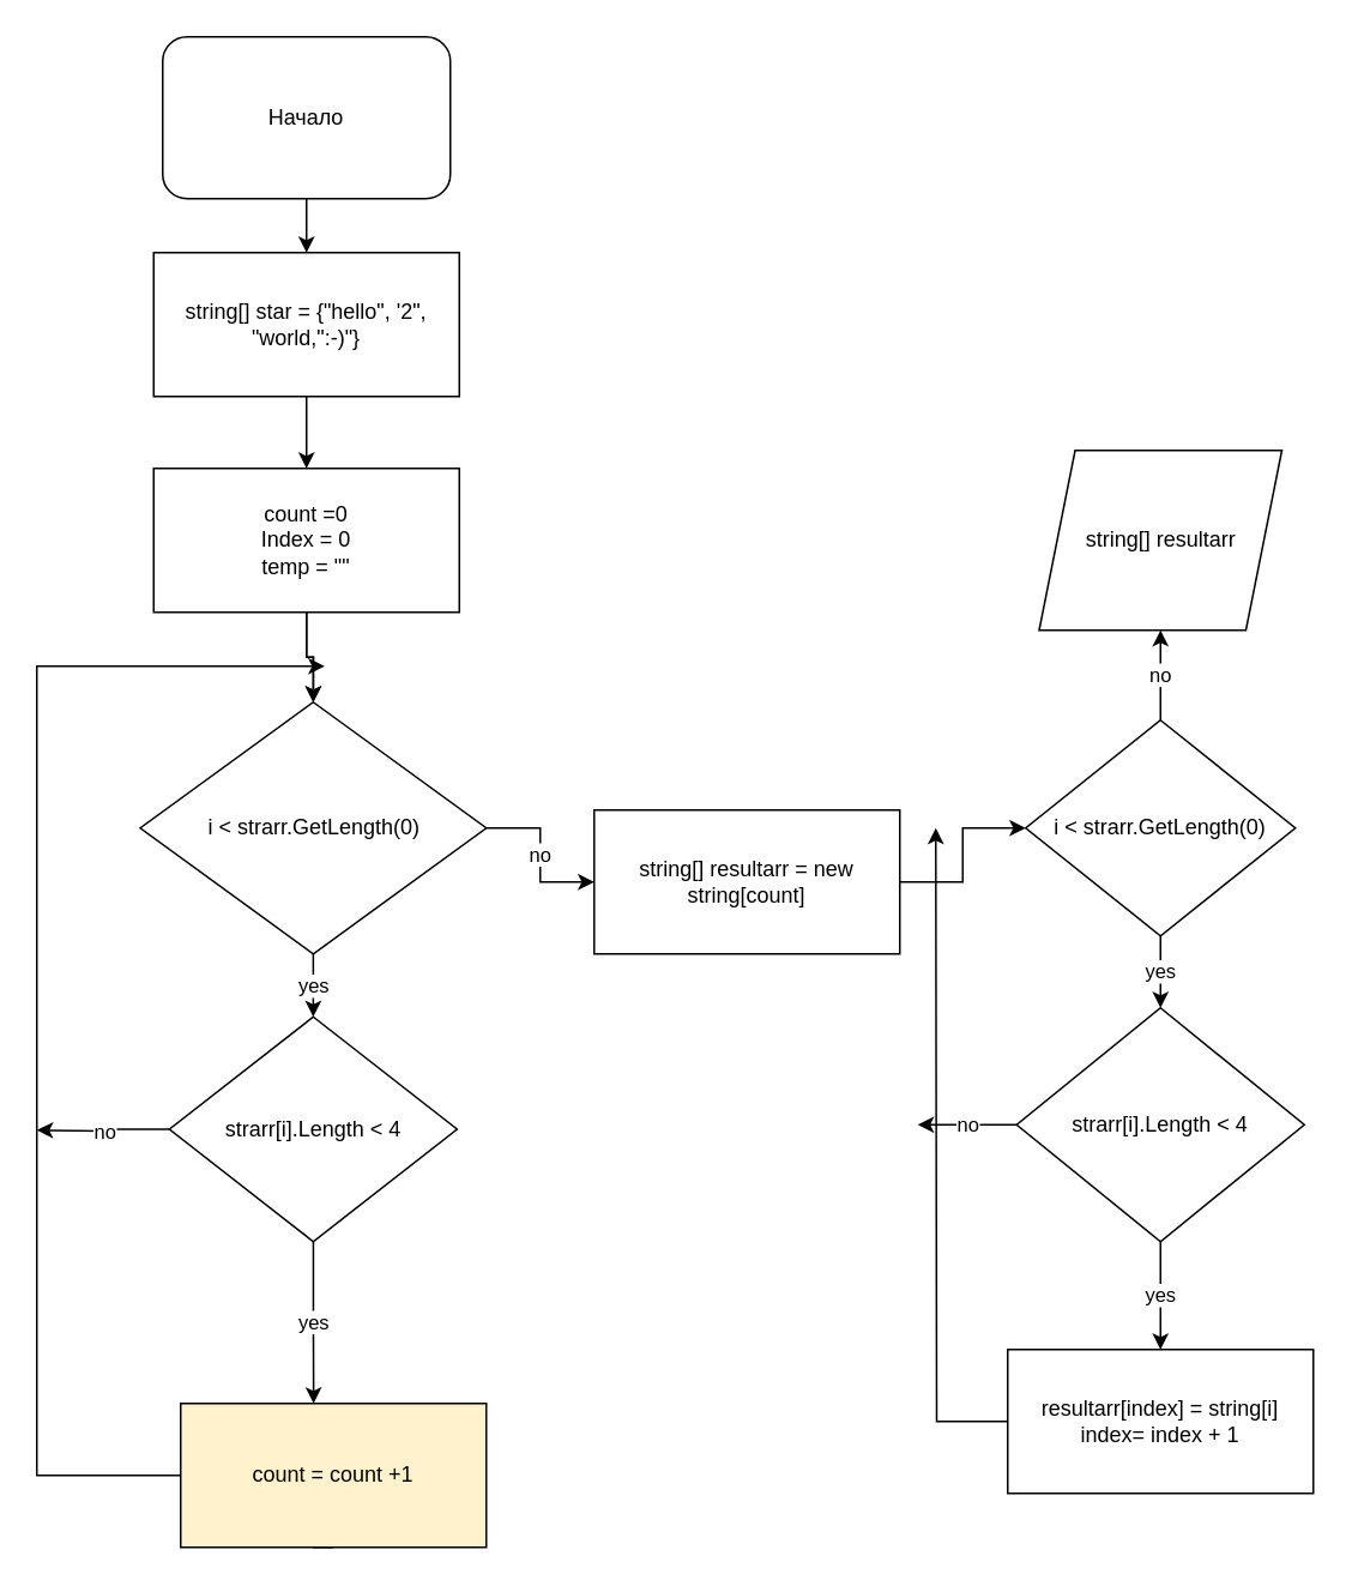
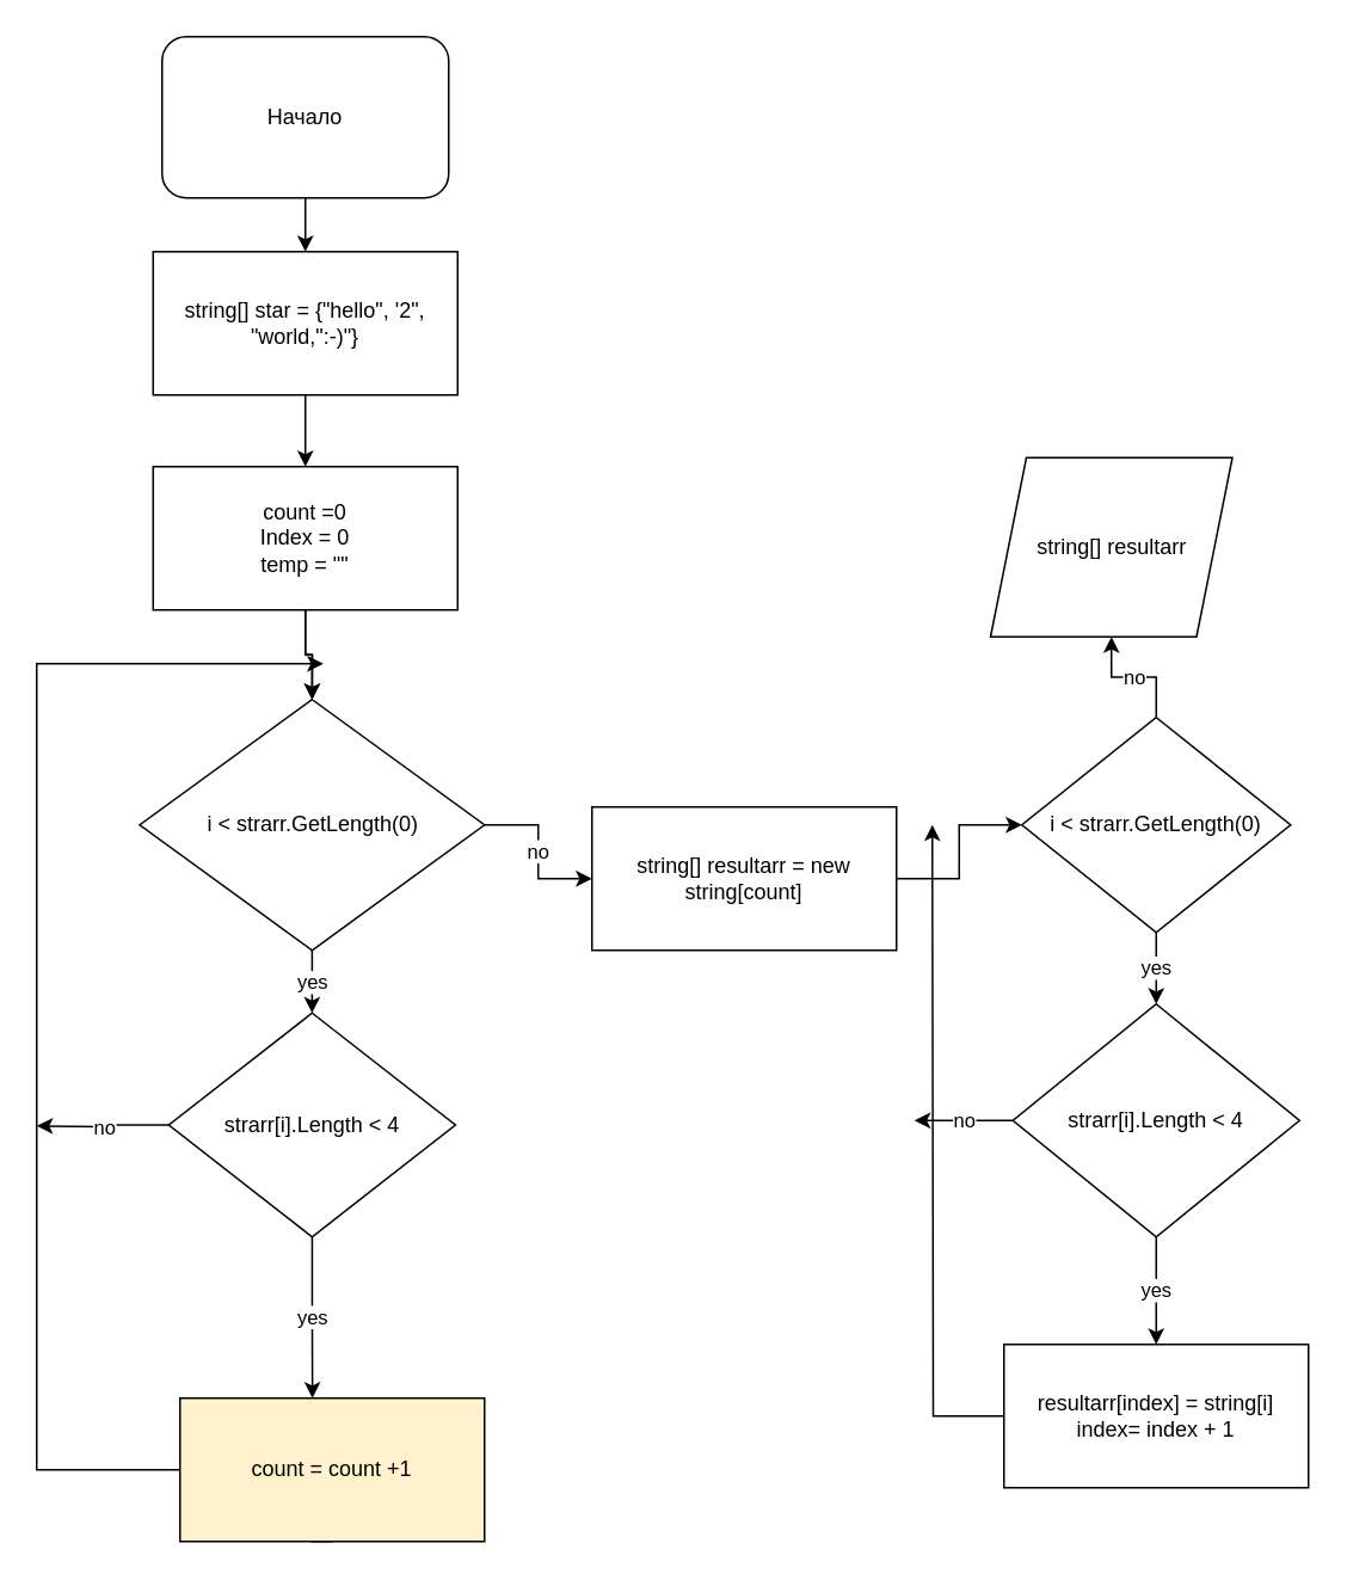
  <mxCell id="0" />
  <mxCell id="1" parent="0" />
  <mxCell id="2" style="edgeStyle=orthogonalEdgeStyle;rounded=0;orthogonalLoop=1;jettySize=auto;html=1;exitX=0.5;exitY=1;exitDx=0;exitDy=0;entryX=0.5;entryY=0;entryDx=0;entryDy=0;" edge="1" parent="1" source="3" target="5"><mxGeometry relative="1" as="geometry" /></mxCell>
  <mxCell id="3" value="Начало" style="rounded=1;whiteSpace=wrap;html=1;" vertex="1" parent="1"><mxGeometry x="90" y="20" width="160" height="90" as="geometry" /></mxCell>
  <mxCell id="4" style="edgeStyle=orthogonalEdgeStyle;rounded=0;orthogonalLoop=1;jettySize=auto;html=1;" edge="1" parent="1" source="5" target="8"><mxGeometry relative="1" as="geometry" /></mxCell>
  <mxCell id="5" value="string[] star = {&quot;hello&quot;, '2&quot;, &quot;world,&quot;:-)&quot;}" style="rounded=0;whiteSpace=wrap;html=1;" vertex="1" parent="1"><mxGeometry x="85" y="140" width="170" height="80" as="geometry" /></mxCell>
  <mxCell id="6" style="edgeStyle=orthogonalEdgeStyle;rounded=0;orthogonalLoop=1;jettySize=auto;html=1;exitX=0.5;exitY=1;exitDx=0;exitDy=0;entryX=0.5;entryY=0;entryDx=0;entryDy=0;" edge="1" parent="1" source="8" target="11"><mxGeometry relative="1" as="geometry" /></mxCell>
  <mxCell id="7" value="" style="edgeStyle=orthogonalEdgeStyle;rounded=0;orthogonalLoop=1;jettySize=auto;html=1;" edge="1" parent="1" source="8" target="11"><mxGeometry relative="1" as="geometry" /></mxCell>
  <mxCell id="8" value="count =0&lt;br&gt;Index = 0&lt;br&gt;temp = &quot;&quot;" style="rounded=0;whiteSpace=wrap;html=1;" vertex="1" parent="1"><mxGeometry x="85" y="260" width="170" height="80" as="geometry" /></mxCell>
  <mxCell id="9" value="no" style="edgeStyle=orthogonalEdgeStyle;rounded=0;orthogonalLoop=1;jettySize=auto;html=1;" edge="1" parent="1" source="11" target="15"><mxGeometry relative="1" as="geometry" /></mxCell>
  <mxCell id="10" value="yes" style="edgeStyle=orthogonalEdgeStyle;rounded=0;orthogonalLoop=1;jettySize=auto;html=1;exitX=0.5;exitY=1;exitDx=0;exitDy=0;entryX=0.5;entryY=0;entryDx=0;entryDy=0;" edge="1" parent="1" source="11" target="18"><mxGeometry relative="1" as="geometry" /></mxCell>
  <mxCell id="11" value="i &lt; strarr.GetLength(0)" style="rhombus;whiteSpace=wrap;html=1;" vertex="1" parent="1"><mxGeometry x="77.5" y="390" width="192.5" height="140" as="geometry" /></mxCell>
  <mxCell id="12" style="edgeStyle=orthogonalEdgeStyle;rounded=0;orthogonalLoop=1;jettySize=auto;html=1;exitX=0.5;exitY=1;exitDx=0;exitDy=0;" edge="1" parent="1" source="13"><mxGeometry relative="1" as="geometry"><mxPoint x="180" y="370" as="targetPoint" /><Array as="points"><mxPoint x="174" y="860" /><mxPoint x="174" y="820" /><mxPoint x="20" y="820" /><mxPoint x="20" y="370" /></Array></mxGeometry></mxCell>
  <mxCell id="13" value="count = count +1" style="rounded=0;whiteSpace=wrap;html=1;fillColor=#fff2cc;" vertex="1" parent="1"><mxGeometry x="100" y="780" width="170" height="80" as="geometry" /></mxCell>
  <mxCell id="14" style="edgeStyle=orthogonalEdgeStyle;rounded=0;orthogonalLoop=1;jettySize=auto;html=1;entryX=0;entryY=0.5;entryDx=0;entryDy=0;" edge="1" parent="1" source="15" target="21"><mxGeometry relative="1" as="geometry" /></mxCell>
  <mxCell id="15" value="string[] resultarr = new string[count]" style="rounded=0;whiteSpace=wrap;html=1;" vertex="1" parent="1"><mxGeometry x="330" y="450" width="170" height="80" as="geometry" /></mxCell>
  <mxCell id="16" value="yes" style="edgeStyle=orthogonalEdgeStyle;rounded=0;orthogonalLoop=1;jettySize=auto;html=1;entryX=0.435;entryY=0;entryDx=0;entryDy=0;entryPerimeter=0;" edge="1" parent="1" source="18" target="13"><mxGeometry relative="1" as="geometry" /></mxCell>
  <mxCell id="17" value="no" style="edgeStyle=orthogonalEdgeStyle;rounded=0;orthogonalLoop=1;jettySize=auto;html=1;exitX=0;exitY=0.5;exitDx=0;exitDy=0;" edge="1" parent="1" source="18"><mxGeometry relative="1" as="geometry"><mxPoint x="20" y="628" as="targetPoint" /></mxGeometry></mxCell>
  <mxCell id="18" value="strarr[i].Length &amp;lt; 4" style="rhombus;whiteSpace=wrap;html=1;" vertex="1" parent="1"><mxGeometry x="93.75" y="565" width="160" height="125" as="geometry" /></mxCell>
  <mxCell id="19" value="yes" style="edgeStyle=orthogonalEdgeStyle;rounded=0;orthogonalLoop=1;jettySize=auto;html=1;entryX=0.5;entryY=0;entryDx=0;entryDy=0;" edge="1" parent="1" source="21" target="24"><mxGeometry relative="1" as="geometry" /></mxCell>
  <mxCell id="20" value="no" style="edgeStyle=orthogonalEdgeStyle;rounded=0;orthogonalLoop=1;jettySize=auto;html=1;entryX=0.5;entryY=1;entryDx=0;entryDy=0;" edge="1" parent="1" source="21" target="27"><mxGeometry relative="1" as="geometry" /></mxCell>
  <mxCell id="21" value="i &amp;lt; strarr.GetLength(0)" style="rhombus;whiteSpace=wrap;html=1;" vertex="1" parent="1"><mxGeometry x="570" y="400" width="150" height="120" as="geometry" /></mxCell>
  <mxCell id="22" value="yes" style="edgeStyle=orthogonalEdgeStyle;rounded=0;orthogonalLoop=1;jettySize=auto;html=1;" edge="1" parent="1" source="24" target="26"><mxGeometry relative="1" as="geometry" /></mxCell>
  <mxCell id="23" value="no" style="edgeStyle=orthogonalEdgeStyle;rounded=0;orthogonalLoop=1;jettySize=auto;html=1;" edge="1" parent="1" source="24"><mxGeometry relative="1" as="geometry"><mxPoint x="510" y="625" as="targetPoint" /></mxGeometry></mxCell>
  <mxCell id="24" value="strarr[i].Length &amp;lt; 4" style="rhombus;whiteSpace=wrap;html=1;" vertex="1" parent="1"><mxGeometry x="565" y="560" width="160" height="130" as="geometry" /></mxCell>
  <mxCell id="25" style="edgeStyle=orthogonalEdgeStyle;rounded=0;orthogonalLoop=1;jettySize=auto;html=1;" edge="1" parent="1" source="26"><mxGeometry relative="1" as="geometry"><mxPoint x="520" y="460" as="targetPoint" /></mxGeometry></mxCell>
  <mxCell id="26" value="resultarr[index] = string[i]&lt;br&gt;index= index + 1" style="rounded=0;whiteSpace=wrap;html=1;" vertex="1" parent="1"><mxGeometry x="560" y="750" width="170" height="80" as="geometry" /></mxCell>
- <mxCell id="27" value="string[] resultarr" style="shape=parallelogram;perimeter=parallelogramPerimeter;whiteSpace=wrap;html=1;fixedSize=1;" vertex="1" parent="1"><mxGeometry x="577.5" y="250" width="135" height="100" as="geometry" /></mxCell>
+ <mxCell id="27" value="string[] resultarr" style="shape=parallelogram;perimeter=parallelogramPerimeter;whiteSpace=wrap;html=1;fixedSize=1;" vertex="1" parent="1"><mxGeometry x="552.5" y="255" width="135" height="100" as="geometry" /></mxCell>
